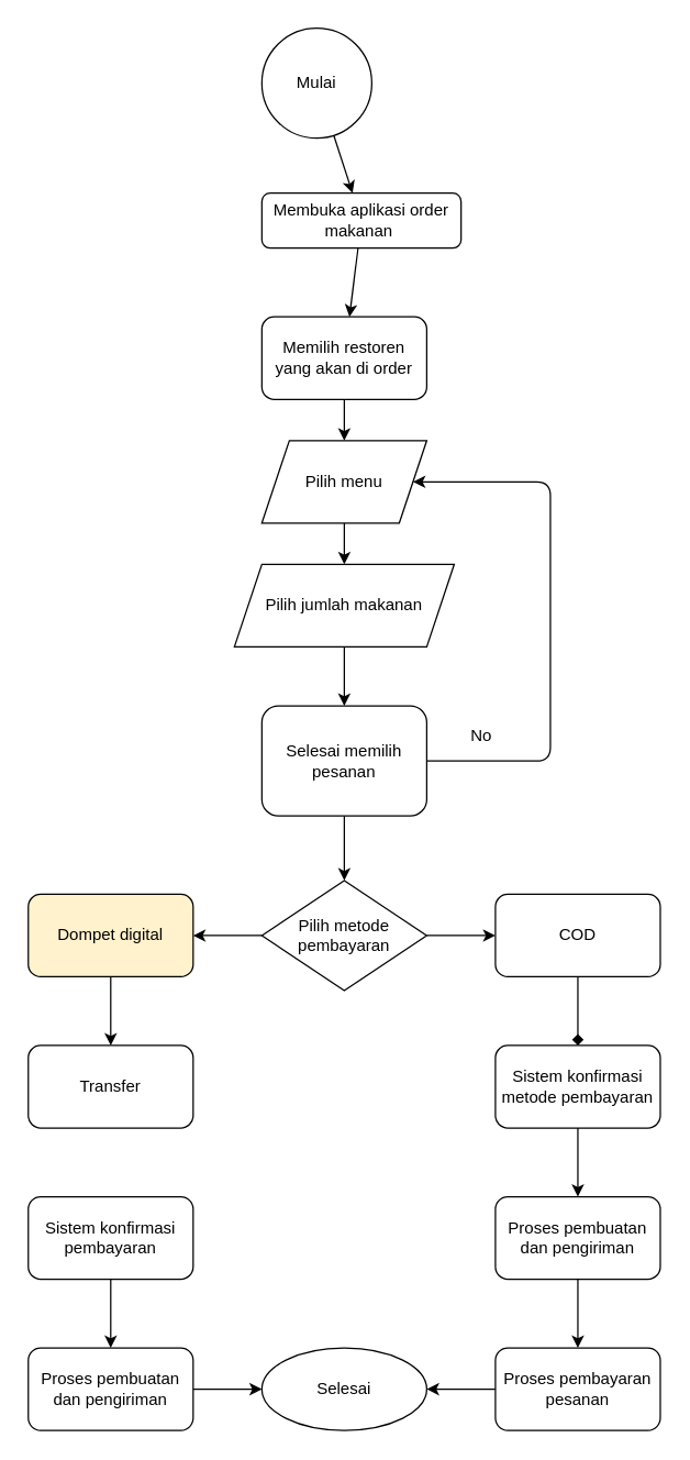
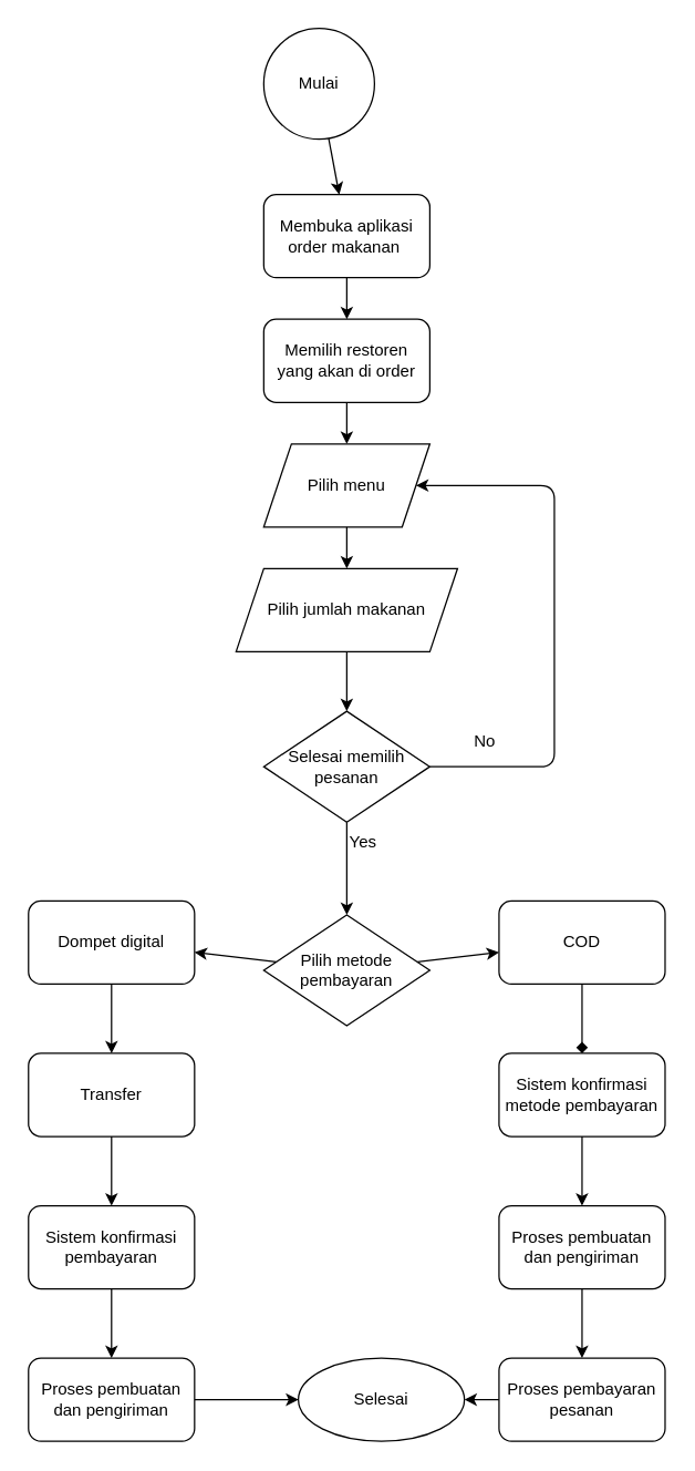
  <mxCell id="0" />
  <mxCell id="1" parent="0" />
  <mxCell id="2" value="" style="edgeStyle=none;html=1;" edge="1" parent="1" source="3" target="5"><mxGeometry relative="1" as="geometry" /></mxCell>
  <mxCell id="3" value="Mulai" style="ellipse;whiteSpace=wrap;html=1;" vertex="1" parent="1"><mxGeometry x="190" y="20" width="80" height="80" as="geometry" /></mxCell>
  <mxCell id="4" value="" style="edgeStyle=none;html=1;" edge="1" parent="1" source="5" target="7"><mxGeometry relative="1" as="geometry" /></mxCell>
- <mxCell id="5" value="Membuka aplikasi order makanan&amp;nbsp;" style="rounded=1;whiteSpace=wrap;html=1;" vertex="1" parent="1"><mxGeometry x="190" y="140" width="145" height="40" as="geometry" /></mxCell>
+ <mxCell id="5" value="Membuka aplikasi order makanan&amp;nbsp;" style="rounded=1;whiteSpace=wrap;html=1;" vertex="1" parent="1"><mxGeometry x="190" y="140" width="120" height="60" as="geometry" /></mxCell>
  <mxCell id="6" value="" style="edgeStyle=none;html=1;" edge="1" parent="1" source="7" target="9"><mxGeometry relative="1" as="geometry" /></mxCell>
  <mxCell id="7" value="Memilih restoren yang akan di order" style="rounded=1;whiteSpace=wrap;html=1;" vertex="1" parent="1"><mxGeometry x="190" y="230" width="120" height="60" as="geometry" /></mxCell>
  <mxCell id="8" value="" style="edgeStyle=none;html=1;" edge="1" parent="1" source="9" target="11"><mxGeometry relative="1" as="geometry" /></mxCell>
  <mxCell id="9" value="Pilih menu" style="shape=parallelogram;perimeter=parallelogramPerimeter;whiteSpace=wrap;html=1;fixedSize=1;" vertex="1" parent="1"><mxGeometry x="190" y="320" width="120" height="60" as="geometry" /></mxCell>
  <mxCell id="10" value="" style="edgeStyle=none;html=1;" edge="1" parent="1" source="11" target="13"><mxGeometry relative="1" as="geometry" /></mxCell>
  <mxCell id="11" value="Pilih jumlah makanan" style="shape=parallelogram;perimeter=parallelogramPerimeter;whiteSpace=wrap;html=1;fixedSize=1;" vertex="1" parent="1"><mxGeometry x="170" y="410" width="160" height="60" as="geometry" /></mxCell>
  <mxCell id="12" value="" style="edgeStyle=none;html=1;" edge="1" parent="1" source="13" target="18"><mxGeometry relative="1" as="geometry" /></mxCell>
- <mxCell id="13" value="Selesai memilih pesanan" style="whiteSpace=wrap;html=1;rounded=1;" vertex="1" parent="1"><mxGeometry x="190" y="513" width="120" height="80" as="geometry" /></mxCell>
+ <mxCell id="13" value="Selesai memilih pesanan" style="rhombus;whiteSpace=wrap;html=1;" vertex="1" parent="1"><mxGeometry x="190" y="513" width="120" height="80" as="geometry" /></mxCell>
  <mxCell id="14" value="" style="endArrow=classic;html=1;exitX=1;exitY=0.5;exitDx=0;exitDy=0;entryX=1;entryY=0.5;entryDx=0;entryDy=0;" edge="1" parent="1" source="13" target="9"><mxGeometry width="50" height="50" relative="1" as="geometry"><mxPoint x="250" y="440" as="sourcePoint" /><mxPoint x="300" y="390" as="targetPoint" /><Array as="points"><mxPoint x="400" y="553" /><mxPoint x="400" y="350" /></Array></mxGeometry></mxCell>
  <mxCell id="15" value="No" style="text;html=1;strokeColor=none;fillColor=none;align=center;verticalAlign=middle;whiteSpace=wrap;rounded=0;" vertex="1" parent="1"><mxGeometry x="320" y="520" width="60" height="30" as="geometry" /></mxCell>
  <mxCell id="16" value="" style="edgeStyle=none;html=1;" edge="1" parent="1" source="18" target="21"><mxGeometry relative="1" as="geometry" /></mxCell>
  <mxCell id="17" value="" style="edgeStyle=none;html=1;" edge="1" parent="1" source="18" target="27"><mxGeometry relative="1" as="geometry" /></mxCell>
- <mxCell id="18" value="Pilih metode pembayaran" style="rhombus;whiteSpace=wrap;html=1;" vertex="1" parent="1"><mxGeometry x="190" y="640" width="120" height="80" as="geometry" /></mxCell>
+ <mxCell id="18" value="Pilih metode pembayaran" style="rhombus;whiteSpace=wrap;html=1;" vertex="1" parent="1"><mxGeometry x="190" y="660" width="120" height="80" as="geometry" /></mxCell>
+ <mxCell id="19" value="Yes" style="text;html=1;strokeColor=none;fillColor=none;align=center;verticalAlign=middle;whiteSpace=wrap;rounded=0;" vertex="1" parent="1"><mxGeometry x="232" y="593" width="60" height="30" as="geometry" /></mxCell>
  <mxCell id="20" value="" style="edgeStyle=none;html=1;" edge="1" parent="1" source="21" target="23"><mxGeometry relative="1" as="geometry" /></mxCell>
- <mxCell id="21" value="Dompet digital" style="rounded=1;whiteSpace=wrap;html=1;fillColor=#fff2cc;" vertex="1" parent="1"><mxGeometry x="20" y="650" width="120" height="60" as="geometry" /></mxCell>
+ <mxCell id="21" value="Dompet digital" style="rounded=1;whiteSpace=wrap;html=1;" vertex="1" parent="1"><mxGeometry x="20" y="650" width="120" height="60" as="geometry" /></mxCell>
+ <mxCell id="22" value="" style="edgeStyle=none;html=1;" edge="1" parent="1" source="23" target="25"><mxGeometry relative="1" as="geometry" /></mxCell>
  <mxCell id="23" value="Transfer" style="whiteSpace=wrap;html=1;rounded=1;" vertex="1" parent="1"><mxGeometry x="20" y="760" width="120" height="60" as="geometry" /></mxCell>
  <mxCell id="24" value="" style="edgeStyle=none;html=1;" edge="1" parent="1" source="25" target="36"><mxGeometry relative="1" as="geometry" /></mxCell>
  <mxCell id="25" value="Sistem konfirmasi pembayaran" style="whiteSpace=wrap;html=1;rounded=1;" vertex="1" parent="1"><mxGeometry x="20" y="870" width="120" height="60" as="geometry" /></mxCell>
  <mxCell id="26" value="" style="edgeStyle=none;html=1;endArrow=diamond;" edge="1" parent="1" source="27" target="29"><mxGeometry relative="1" as="geometry" /></mxCell>
  <mxCell id="27" value="COD" style="rounded=1;whiteSpace=wrap;html=1;" vertex="1" parent="1"><mxGeometry x="360" y="650" width="120" height="60" as="geometry" /></mxCell>
  <mxCell id="28" value="" style="edgeStyle=none;html=1;" edge="1" parent="1" source="29" target="32"><mxGeometry relative="1" as="geometry" /></mxCell>
  <mxCell id="29" value="Sistem konfirmasi metode pembayaran" style="rounded=1;whiteSpace=wrap;html=1;" vertex="1" parent="1"><mxGeometry x="360" y="760" width="120" height="60" as="geometry" /></mxCell>
- <mxCell id="30" value="Selesai" style="ellipse;whiteSpace=wrap;html=1;rounded=1;" vertex="1" parent="1"><mxGeometry x="190" y="980" width="120" height="60" as="geometry" /></mxCell>
+ <mxCell id="30" value="Selesai" style="ellipse;whiteSpace=wrap;html=1;rounded=1;" vertex="1" parent="1"><mxGeometry x="215" y="980" width="120" height="60" as="geometry" /></mxCell>
  <mxCell id="31" value="" style="edgeStyle=none;html=1;" edge="1" parent="1" source="32" target="34"><mxGeometry relative="1" as="geometry" /></mxCell>
  <mxCell id="32" value="Proses pembuatan dan pengiriman" style="rounded=1;whiteSpace=wrap;html=1;" vertex="1" parent="1"><mxGeometry x="360" y="870" width="120" height="60" as="geometry" /></mxCell>
  <mxCell id="33" value="" style="edgeStyle=none;html=1;" edge="1" parent="1" source="34" target="30"><mxGeometry relative="1" as="geometry" /></mxCell>
  <mxCell id="34" value="Proses pembayaran pesanan" style="rounded=1;whiteSpace=wrap;html=1;" vertex="1" parent="1"><mxGeometry x="360" y="980" width="120" height="60" as="geometry" /></mxCell>
  <mxCell id="35" value="" style="edgeStyle=none;html=1;" edge="1" parent="1" source="36" target="30"><mxGeometry relative="1" as="geometry" /></mxCell>
  <mxCell id="36" value="&lt;span&gt;Proses pembuatan dan pengiriman&lt;/span&gt;" style="whiteSpace=wrap;html=1;rounded=1;" vertex="1" parent="1"><mxGeometry x="20" y="980" width="120" height="60" as="geometry" /></mxCell>
